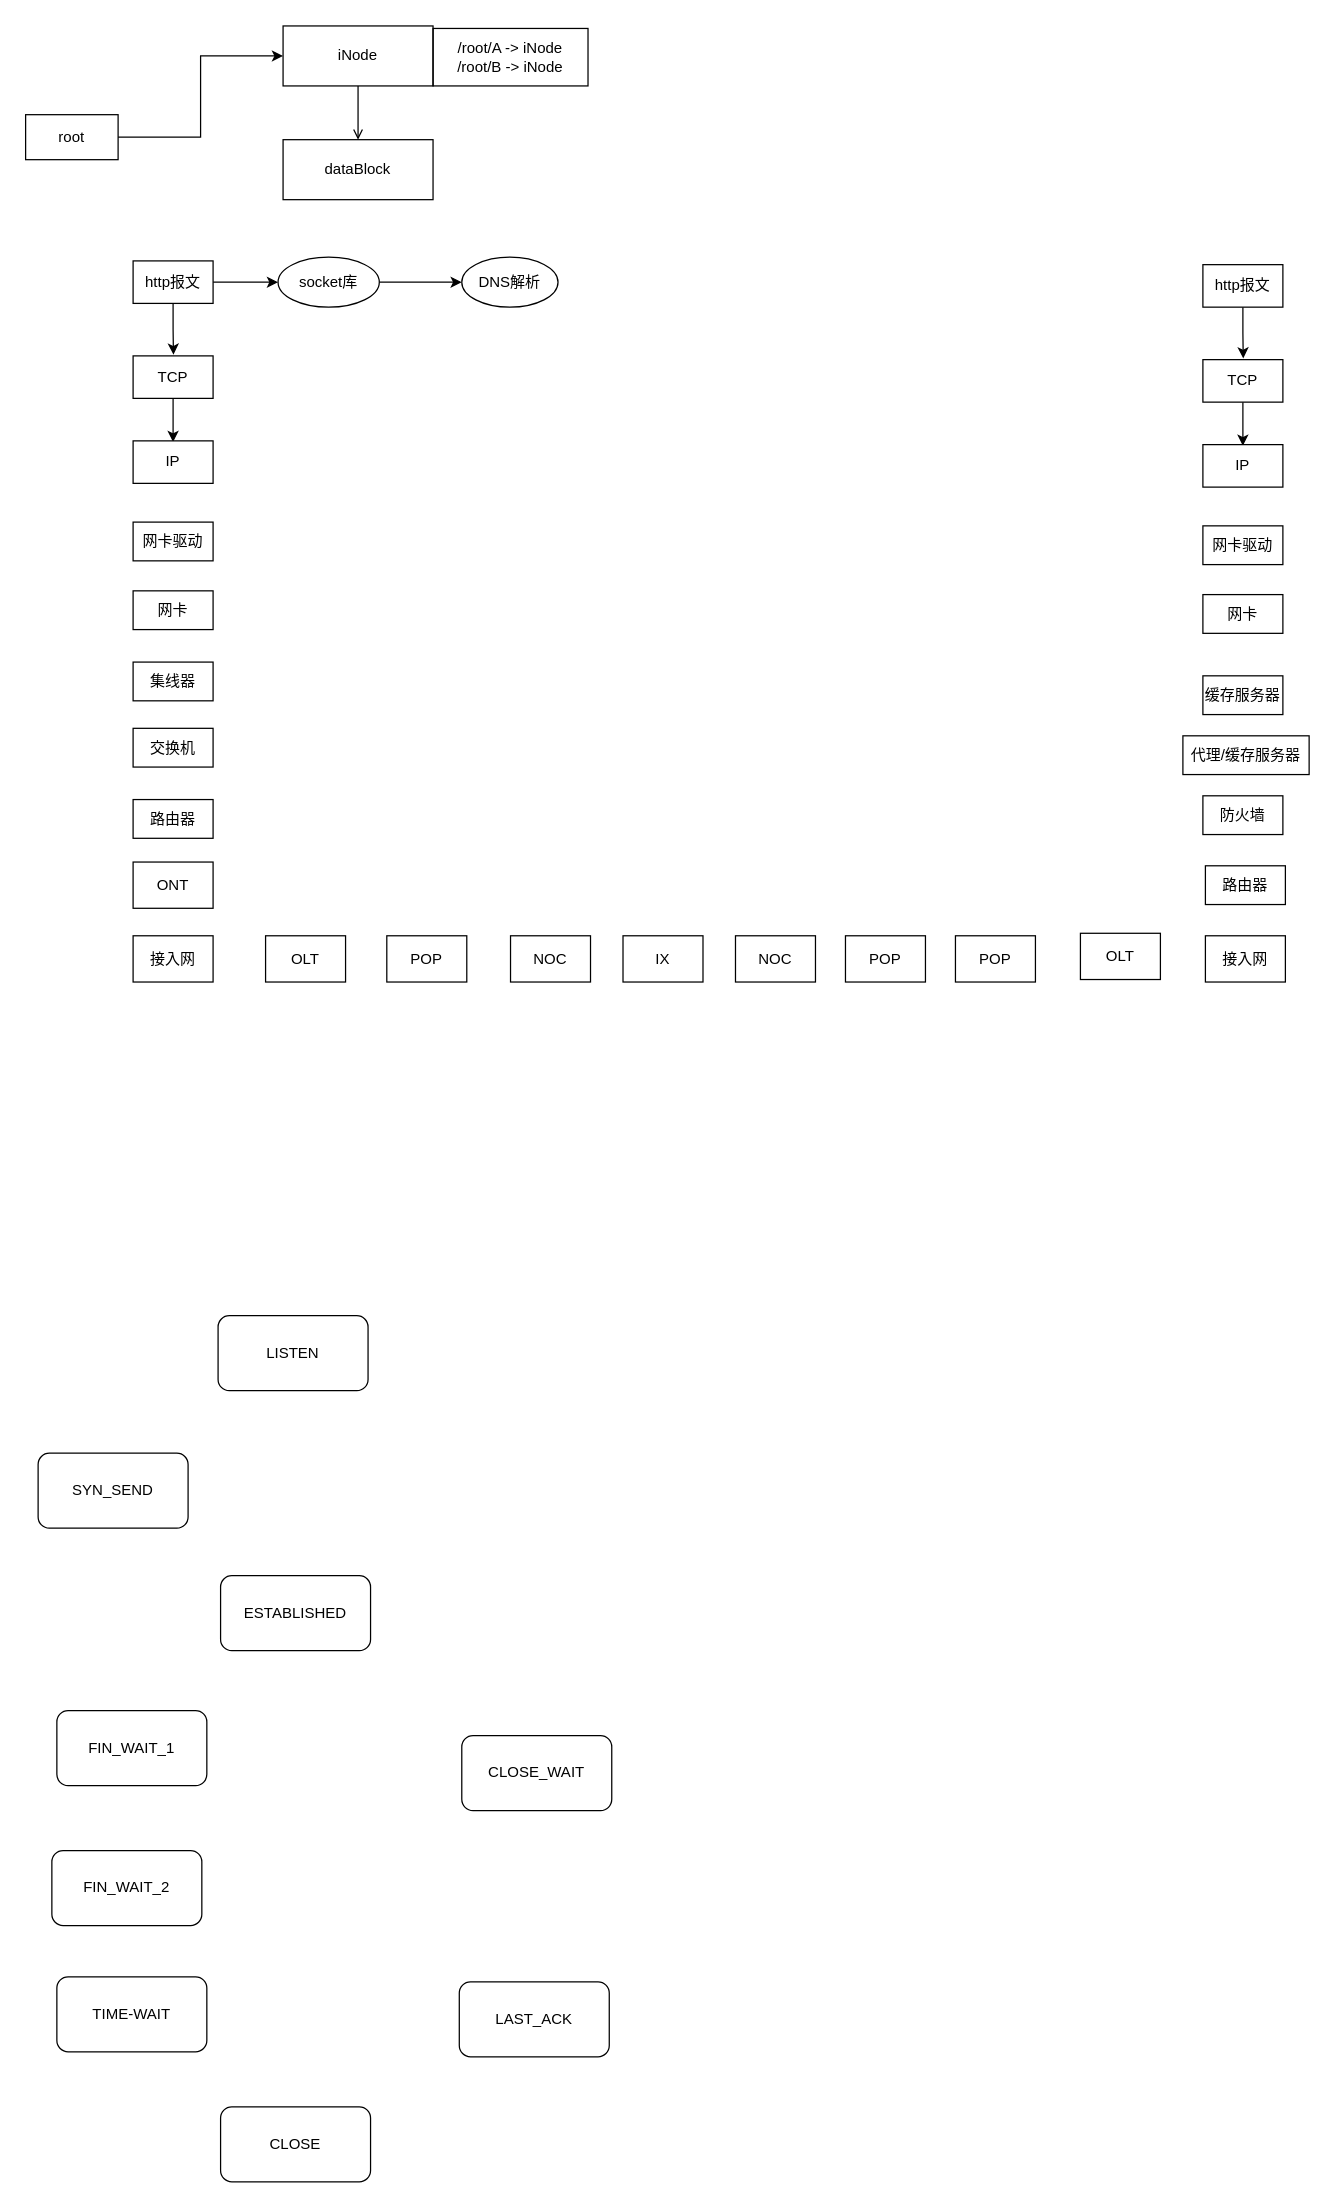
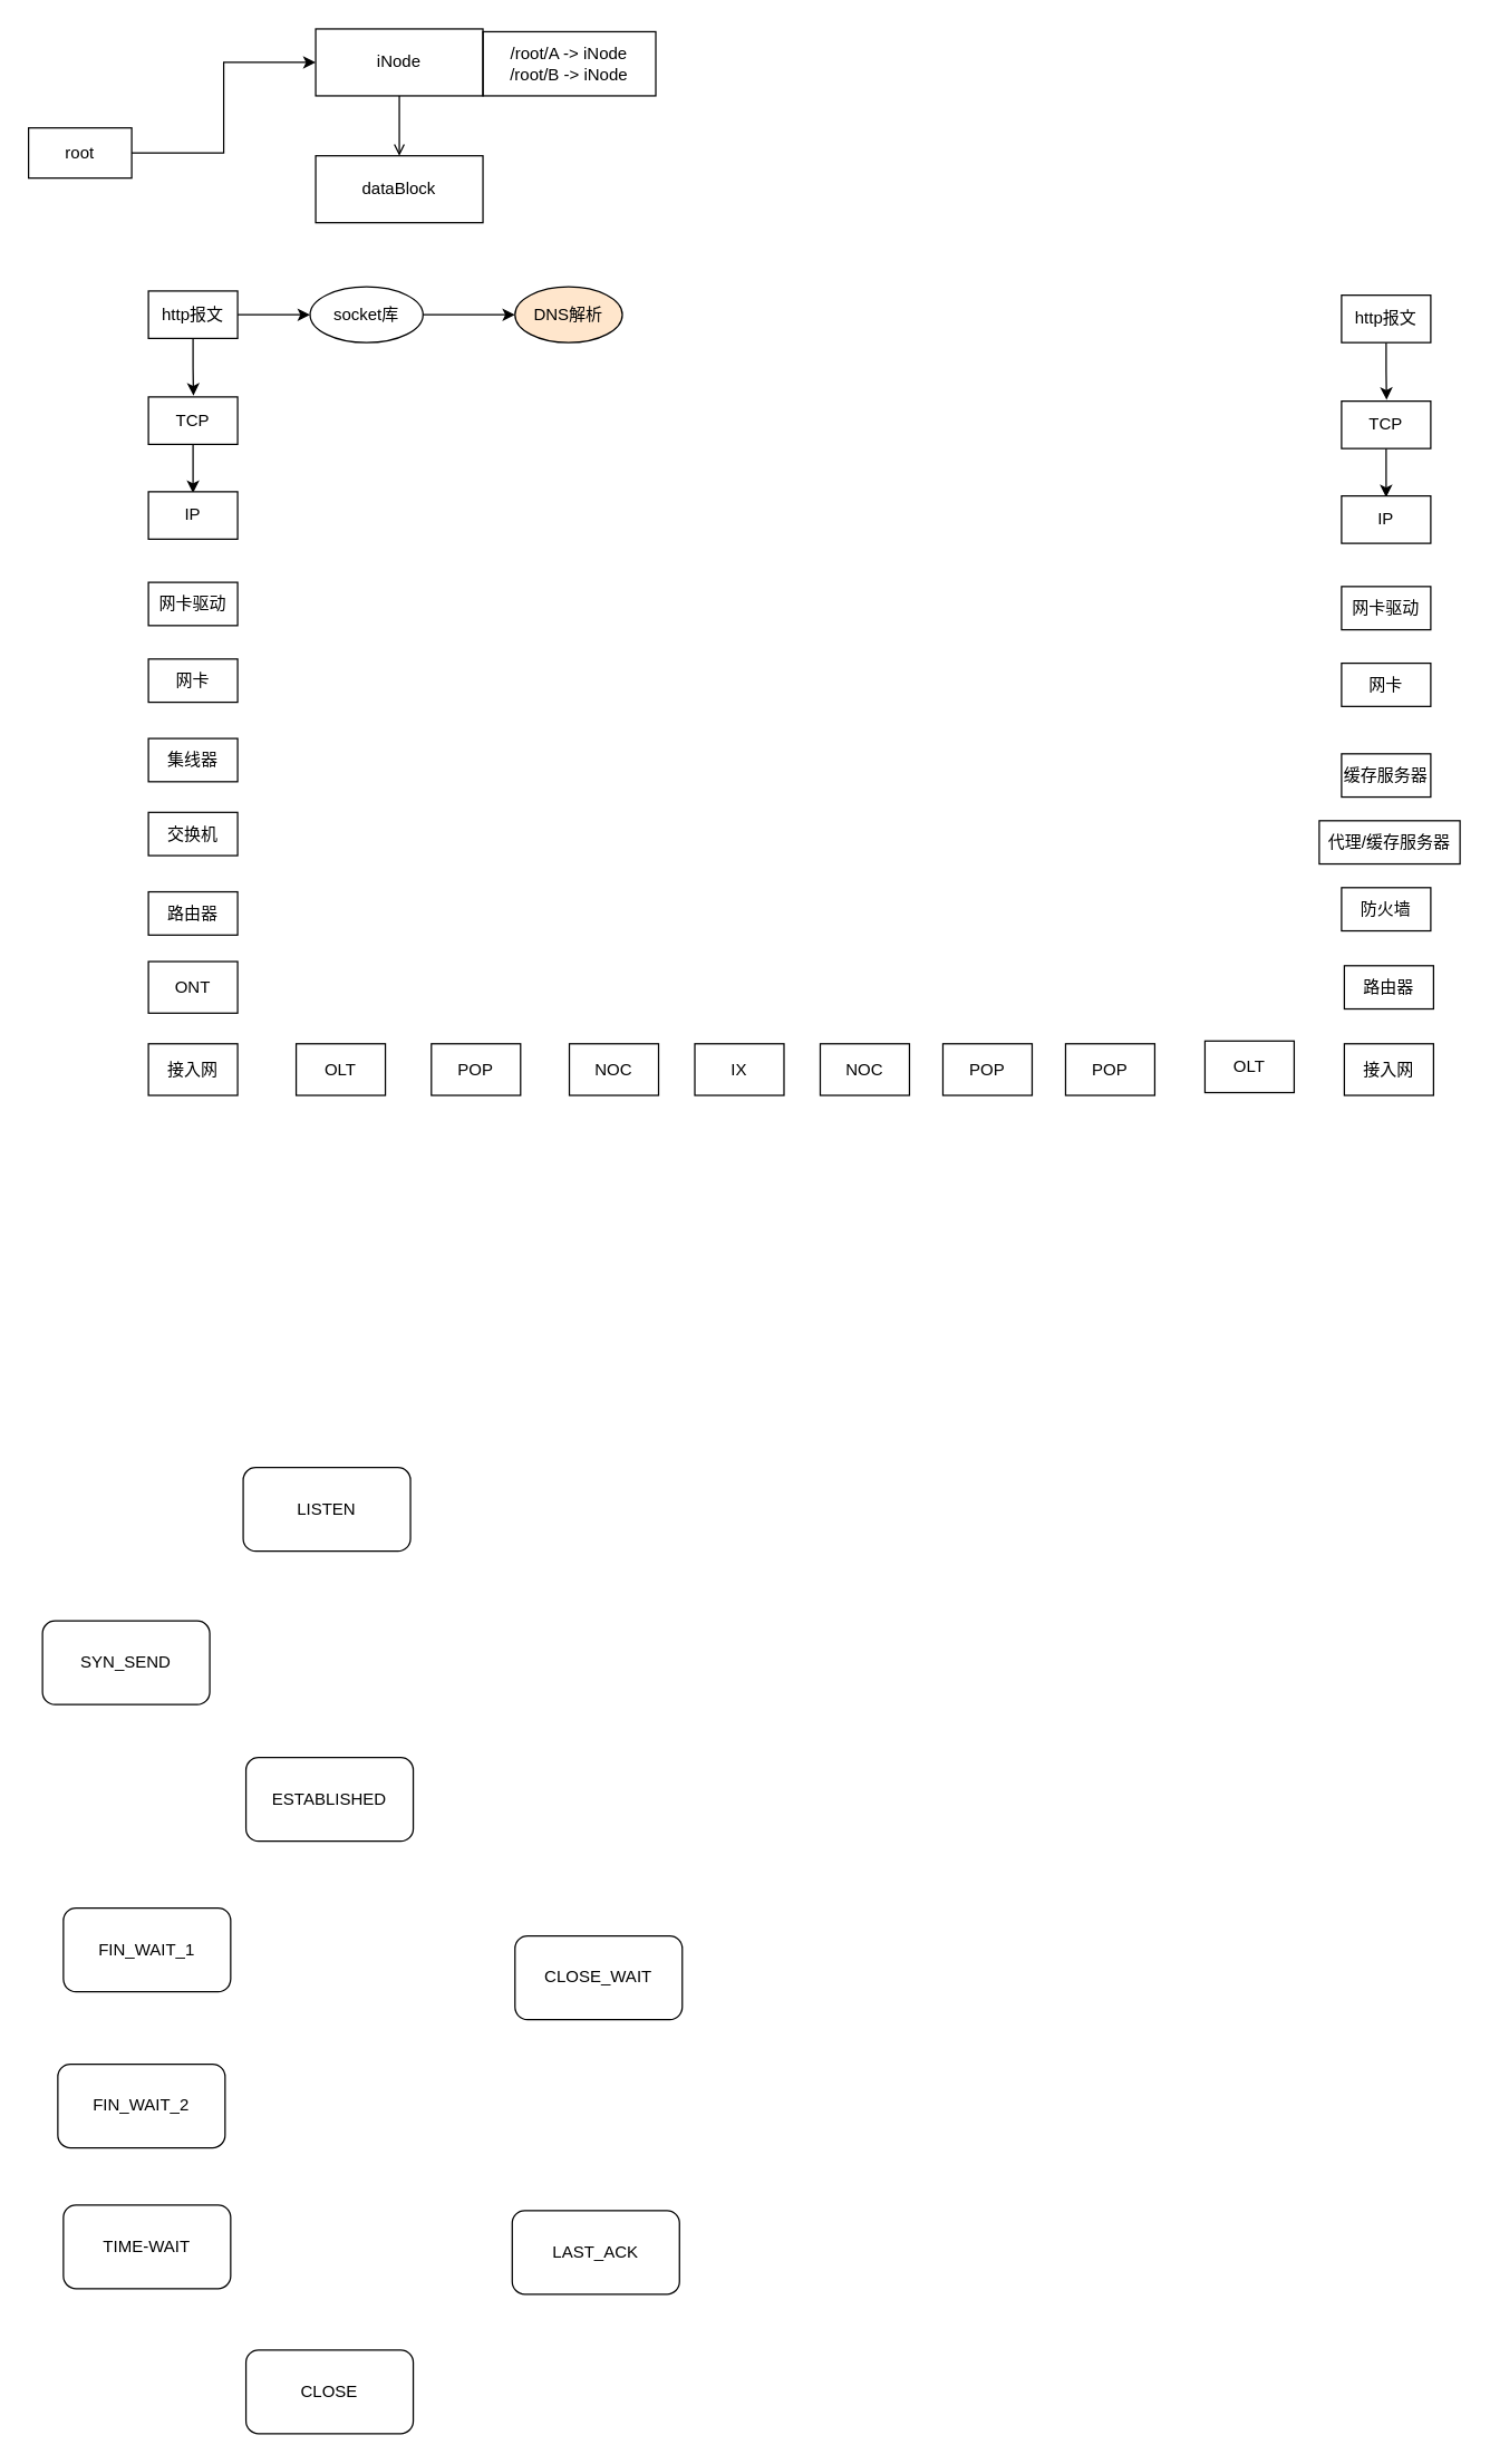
  <mxCell id="0" />
  <mxCell id="1" parent="0" />
  <mxCell id="2" style="edgeStyle=orthogonalEdgeStyle;rounded=0;orthogonalLoop=1;jettySize=auto;html=1;exitX=1;exitY=0.5;exitDx=0;exitDy=0;entryX=0;entryY=0.5;entryDx=0;entryDy=0;" parent="1" source="3" target="5" edge="1"><mxGeometry relative="1" as="geometry" /></mxCell>
  <mxCell id="3" value="root" style="rounded=0;whiteSpace=wrap;html=1;fillColor=none;gradientColor=#ffffff;" parent="1" vertex="1"><mxGeometry x="20" y="91" width="74" height="36" as="geometry" /></mxCell>
  <mxCell id="4" style="edgeStyle=orthogonalEdgeStyle;rounded=0;orthogonalLoop=1;jettySize=auto;html=1;exitX=0.5;exitY=1;exitDx=0;exitDy=0;entryX=0.5;entryY=0;entryDx=0;entryDy=0;endArrow=open;" parent="1" source="5" target="7" edge="1"><mxGeometry relative="1" as="geometry"><mxPoint x="249" y="118" as="targetPoint" /></mxGeometry></mxCell>
  <mxCell id="5" value="iNode" style="rounded=0;whiteSpace=wrap;html=1;fillColor=none;gradientColor=#ffffff;" parent="1" vertex="1"><mxGeometry x="226" y="20" width="120" height="48" as="geometry" /></mxCell>
  <mxCell id="6" value="/root/A -&amp;gt; iNode&lt;br&gt;/root/B -&amp;gt; iNode" style="rounded=0;whiteSpace=wrap;html=1;fillColor=none;gradientColor=#ffffff;" parent="1" vertex="1"><mxGeometry x="346" y="22" width="124" height="46" as="geometry" /></mxCell>
  <mxCell id="7" value="dataBlock" style="rounded=0;whiteSpace=wrap;html=1;fillColor=none;gradientColor=#ffffff;" parent="1" vertex="1"><mxGeometry x="226" width="120" height="48" as="geometry" y="111" /></mxCell>
  <mxCell id="8" style="edgeStyle=orthogonalEdgeStyle;rounded=0;orthogonalLoop=1;jettySize=auto;html=1;exitX=1;exitY=0.5;exitDx=0;exitDy=0;entryX=0;entryY=0.5;entryDx=0;entryDy=0;" parent="1" source="10" target="12" edge="1"><mxGeometry relative="1" as="geometry" /></mxCell>
  <mxCell id="9" style="edgeStyle=orthogonalEdgeStyle;rounded=0;orthogonalLoop=1;jettySize=auto;html=1;exitX=0.5;exitY=1;exitDx=0;exitDy=0;" parent="1" source="10" edge="1"><mxGeometry relative="1" as="geometry"><mxPoint x="138.276" y="283.069" as="targetPoint" /></mxGeometry></mxCell>
  <mxCell id="10" value="http报文" style="whiteSpace=wrap;html=1;" parent="1" vertex="1"><mxGeometry x="106" y="208" width="64" height="34" as="geometry" /></mxCell>
  <mxCell id="11" style="edgeStyle=orthogonalEdgeStyle;rounded=0;orthogonalLoop=1;jettySize=auto;html=1;exitX=1;exitY=0.5;exitDx=0;exitDy=0;entryX=0;entryY=0.5;entryDx=0;entryDy=0;" parent="1" source="12" target="13" edge="1"><mxGeometry relative="1" as="geometry"><mxPoint x="377.586" y="225.138" as="targetPoint" /></mxGeometry></mxCell>
  <mxCell id="12" value="socket库" style="ellipse;whiteSpace=wrap;html=1;" parent="1" vertex="1"><mxGeometry x="222" y="205" width="81" height="40" as="geometry" /></mxCell>
- <mxCell id="13" value="DNS解析" style="ellipse;whiteSpace=wrap;html=1;" parent="1" vertex="1"><mxGeometry x="369" y="205" width="77" height="40" as="geometry" /></mxCell>
+ <mxCell id="13" value="DNS解析" style="ellipse;whiteSpace=wrap;html=1;fillColor=#ffe6cc;" parent="1" vertex="1"><mxGeometry x="369" y="205" width="77" height="40" as="geometry" /></mxCell>
  <mxCell id="14" style="edgeStyle=orthogonalEdgeStyle;rounded=0;orthogonalLoop=1;jettySize=auto;html=1;exitX=0.5;exitY=1;exitDx=0;exitDy=0;" parent="1" source="15" edge="1"><mxGeometry relative="1" as="geometry"><mxPoint x="138" y="353" as="targetPoint" /></mxGeometry></mxCell>
  <mxCell id="15" value="TCP" style="whiteSpace=wrap;html=1;" parent="1" vertex="1"><mxGeometry x="106" y="284" width="64" height="34" as="geometry" /></mxCell>
  <mxCell id="16" value="IP" style="whiteSpace=wrap;html=1;" parent="1" vertex="1"><mxGeometry x="106" y="352" width="64" height="34" as="geometry" /></mxCell>
  <mxCell id="17" value="网卡驱动" style="whiteSpace=wrap;html=1;" parent="1" vertex="1"><mxGeometry x="106" y="417" width="64" height="31" as="geometry" /></mxCell>
  <mxCell id="18" value="网卡" style="whiteSpace=wrap;html=1;" parent="1" vertex="1"><mxGeometry x="106" y="472" width="64" height="31" as="geometry" /></mxCell>
  <mxCell id="19" value="集线器" style="whiteSpace=wrap;html=1;" parent="1" vertex="1"><mxGeometry x="106" y="529" width="64" height="31" as="geometry" /></mxCell>
  <mxCell id="20" value="交换机" style="whiteSpace=wrap;html=1;" parent="1" vertex="1"><mxGeometry x="106" y="582" width="64" height="31" as="geometry" /></mxCell>
  <mxCell id="21" value="路由器" style="whiteSpace=wrap;html=1;" parent="1" vertex="1"><mxGeometry x="106" y="639" width="64" height="31" as="geometry" /></mxCell>
  <mxCell id="22" value="ONT" style="whiteSpace=wrap;html=1;" parent="1" vertex="1"><mxGeometry x="106" y="689" width="64" height="37" as="geometry" /></mxCell>
  <mxCell id="23" value="接入网" style="whiteSpace=wrap;html=1;" parent="1" vertex="1"><mxGeometry x="106" y="748" width="64" height="37" as="geometry" /></mxCell>
  <mxCell id="24" value="OLT" style="whiteSpace=wrap;html=1;" parent="1" vertex="1"><mxGeometry x="212" y="748" width="64" height="37" as="geometry" /></mxCell>
  <mxCell id="25" value="POP" style="whiteSpace=wrap;html=1;" parent="1" vertex="1"><mxGeometry x="309" y="748" width="64" height="37" as="geometry" /></mxCell>
  <mxCell id="26" value="NOC" style="whiteSpace=wrap;html=1;" parent="1" vertex="1"><mxGeometry x="408" y="748" width="64" height="37" as="geometry" /></mxCell>
  <mxCell id="27" value="IX" style="whiteSpace=wrap;html=1;" parent="1" vertex="1"><mxGeometry x="498" y="748" width="64" height="37" as="geometry" /></mxCell>
  <mxCell id="28" value="NOC" style="whiteSpace=wrap;html=1;" parent="1" vertex="1"><mxGeometry x="588" y="748" width="64" height="37" as="geometry" /></mxCell>
  <mxCell id="29" value="POP" style="whiteSpace=wrap;html=1;" parent="1" vertex="1"><mxGeometry x="676" y="748" width="64" height="37" as="geometry" /></mxCell>
  <mxCell id="30" value="POP" style="whiteSpace=wrap;html=1;" parent="1" vertex="1"><mxGeometry x="764" y="748" width="64" height="37" as="geometry" /></mxCell>
  <mxCell id="31" value="路由器" style="whiteSpace=wrap;html=1;" parent="1" vertex="1"><mxGeometry x="964" y="692" width="64" height="31" as="geometry" /></mxCell>
  <mxCell id="32" value="接入网" style="whiteSpace=wrap;html=1;" parent="1" vertex="1"><mxGeometry x="964" y="748" width="64" height="37" as="geometry" /></mxCell>
  <mxCell id="33" value="OLT" style="whiteSpace=wrap;html=1;" parent="1" vertex="1"><mxGeometry x="864" y="746" width="64" height="37" as="geometry" /></mxCell>
  <mxCell id="34" value="防火墙" style="whiteSpace=wrap;html=1;" parent="1" vertex="1"><mxGeometry x="962" y="636" width="64" height="31" as="geometry" /></mxCell>
  <mxCell id="35" value="代理/缓存服务器" style="whiteSpace=wrap;html=1;" parent="1" vertex="1"><mxGeometry x="946" y="588" width="101" height="31" as="geometry" /></mxCell>
  <mxCell id="36" value="缓存服务器" style="whiteSpace=wrap;html=1;" parent="1" vertex="1"><mxGeometry x="962" y="540" width="64" height="31" as="geometry" /></mxCell>
  <mxCell id="37" style="edgeStyle=orthogonalEdgeStyle;rounded=0;orthogonalLoop=1;jettySize=auto;html=1;exitX=0.5;exitY=1;exitDx=0;exitDy=0;" parent="1" source="38" edge="1"><mxGeometry relative="1" as="geometry"><mxPoint x="994.276" y="286.069" as="targetPoint" /></mxGeometry></mxCell>
  <mxCell id="38" value="http报文" style="whiteSpace=wrap;html=1;" parent="1" vertex="1"><mxGeometry x="962" y="211" width="64" height="34" as="geometry" /></mxCell>
  <mxCell id="39" style="edgeStyle=orthogonalEdgeStyle;rounded=0;orthogonalLoop=1;jettySize=auto;html=1;exitX=0.5;exitY=1;exitDx=0;exitDy=0;" parent="1" source="40" edge="1"><mxGeometry relative="1" as="geometry"><mxPoint x="994" y="356" as="targetPoint" /></mxGeometry></mxCell>
  <mxCell id="40" value="TCP" style="whiteSpace=wrap;html=1;" parent="1" vertex="1"><mxGeometry x="962" y="287" width="64" height="34" as="geometry" /></mxCell>
  <mxCell id="41" value="IP" style="whiteSpace=wrap;html=1;" parent="1" vertex="1"><mxGeometry x="962" y="355" width="64" height="34" as="geometry" /></mxCell>
  <mxCell id="42" value="网卡驱动" style="whiteSpace=wrap;html=1;" parent="1" vertex="1"><mxGeometry x="962" y="420" width="64" height="31" as="geometry" /></mxCell>
  <mxCell id="43" value="网卡" style="whiteSpace=wrap;html=1;" parent="1" vertex="1"><mxGeometry x="962" y="475" width="64" height="31" as="geometry" /></mxCell>
  <mxCell id="44" value="LISTEN" style="rounded=1;whiteSpace=wrap;html=1;" parent="1" vertex="1"><mxGeometry x="174" y="1052" width="120" height="60" as="geometry" /></mxCell>
  <mxCell id="45" value="SYN_SEND" style="rounded=1;whiteSpace=wrap;html=1;" parent="1" vertex="1"><mxGeometry x="30" y="1162" width="120" height="60" as="geometry" /></mxCell>
  <mxCell id="46" value="ESTABLISHED" style="rounded=1;whiteSpace=wrap;html=1;" parent="1" vertex="1"><mxGeometry x="176" y="1260" width="120" height="60" as="geometry" /></mxCell>
  <mxCell id="47" value="FIN_WAIT_1" style="rounded=1;whiteSpace=wrap;html=1;" parent="1" vertex="1"><mxGeometry x="45" y="1368" width="120" height="60" as="geometry" /></mxCell>
  <mxCell id="48" value="FIN_WAIT_2" style="rounded=1;whiteSpace=wrap;html=1;" parent="1" vertex="1"><mxGeometry x="41" y="1480" width="120" height="60" as="geometry" /></mxCell>
  <mxCell id="49" value="TIME-WAIT" style="rounded=1;whiteSpace=wrap;html=1;" parent="1" vertex="1"><mxGeometry x="45" y="1581" width="120" height="60" as="geometry" /></mxCell>
  <mxCell id="50" value="CLOSE_WAIT" style="rounded=1;whiteSpace=wrap;html=1;" parent="1" vertex="1"><mxGeometry x="369" y="1388" width="120" height="60" as="geometry" /></mxCell>
  <mxCell id="51" value="LAST_ACK" style="rounded=1;whiteSpace=wrap;html=1;" parent="1" vertex="1"><mxGeometry x="367" y="1585" width="120" height="60" as="geometry" /></mxCell>
  <mxCell id="52" value="CLOSE" style="rounded=1;whiteSpace=wrap;html=1;" parent="1" vertex="1"><mxGeometry x="176" y="1685" width="120" height="60" as="geometry" /></mxCell>
